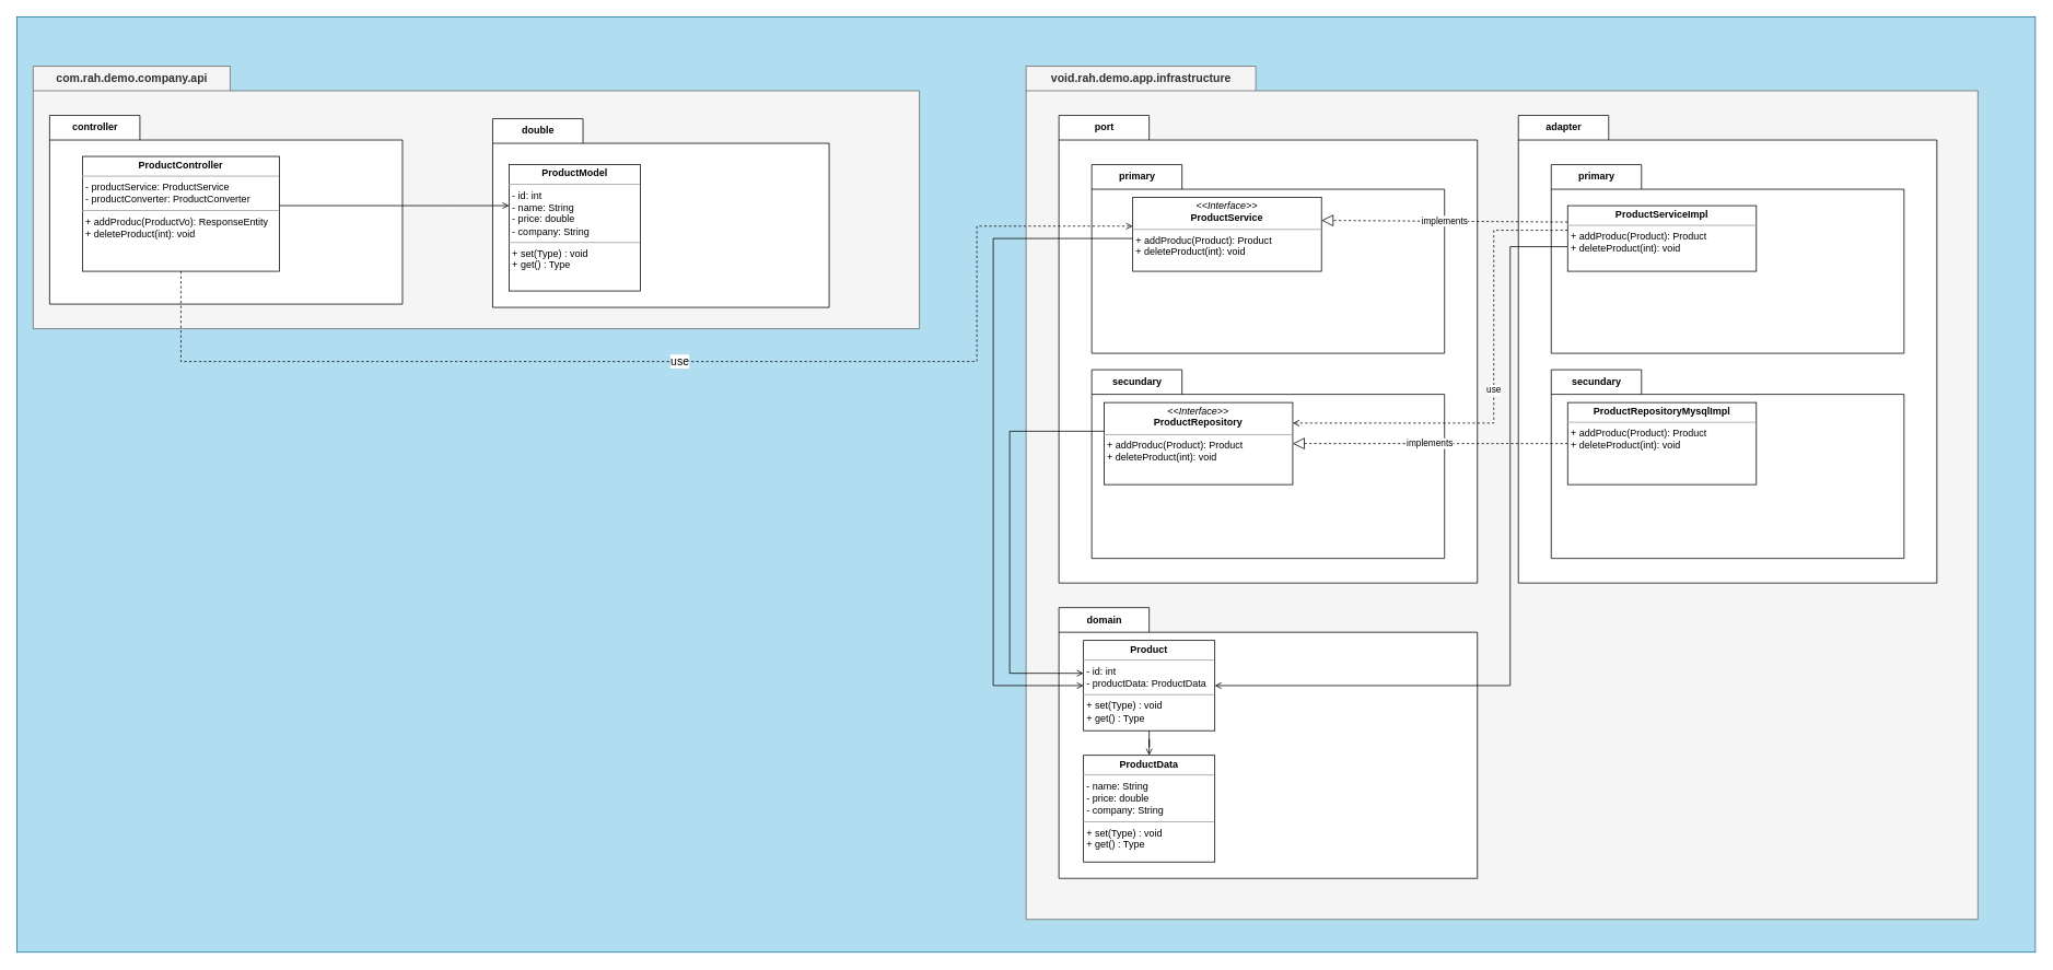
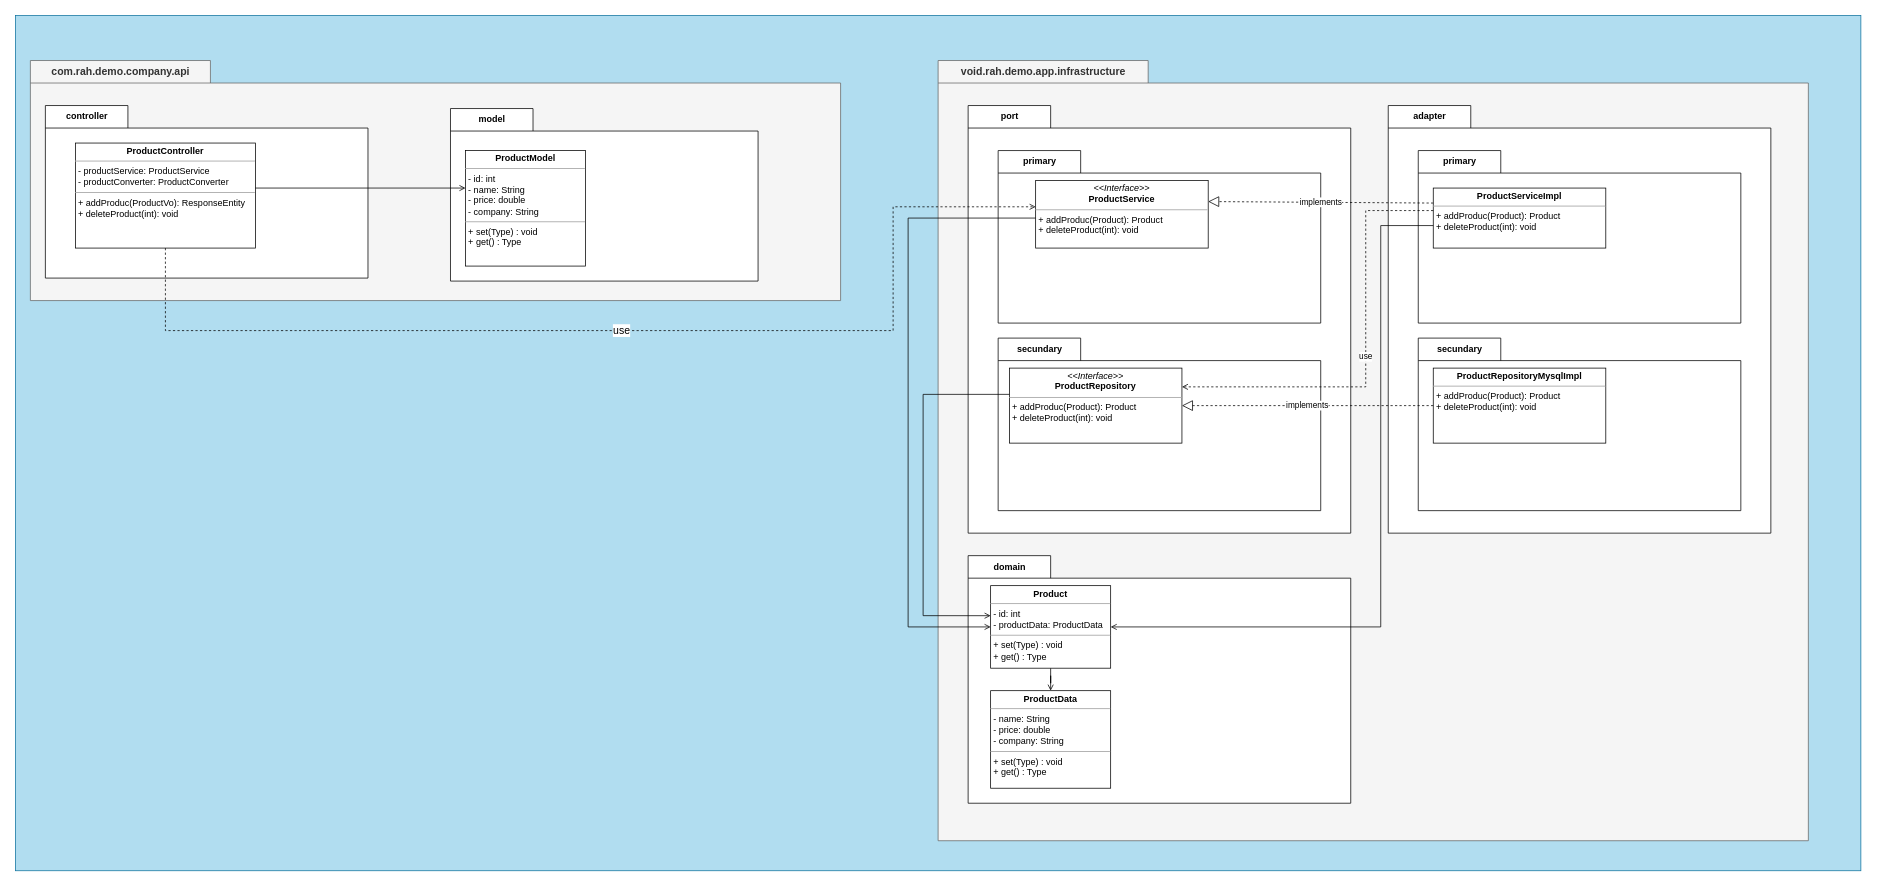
  <mxCell id="0" />
  <mxCell id="1" parent="0" />
  <mxCell id="2" value="" style="rounded=0;whiteSpace=wrap;html=1;fontSize=14;fillColor=#b1ddf0;strokeColor=#10739e;" parent="1" vertex="1"><mxGeometry x="20" y="20" width="2460" height="1140" as="geometry" /></mxCell>
  <mxCell id="3" value="void.rah.demo.app.infrastructure" style="shape=folder;fontStyle=1;tabWidth=280;tabHeight=30;tabPosition=left;html=1;boundedLbl=1;labelInHeader=1;container=1;collapsible=0;recursiveResize=0;fontSize=14;fillColor=#f5f5f5;fontColor=#333333;strokeColor=#666666;" parent="1" vertex="1"><mxGeometry x="1250" y="80" width="1160" height="1040" as="geometry" /></mxCell>
  <mxCell id="4" value="port" style="shape=folder;fontStyle=1;tabWidth=110;tabHeight=30;tabPosition=left;html=1;boundedLbl=1;labelInHeader=1;container=1;collapsible=0;recursiveResize=0;" parent="3" vertex="1"><mxGeometry x="40" y="60" width="510" height="570" as="geometry" /></mxCell>
  <mxCell id="5" value="primary" style="shape=folder;fontStyle=1;tabWidth=110;tabHeight=30;tabPosition=left;html=1;boundedLbl=1;labelInHeader=1;container=1;collapsible=0;" parent="4" vertex="1"><mxGeometry x="40" y="60" width="430" height="230" as="geometry" /></mxCell>
  <mxCell id="6" value="" style="html=1;strokeColor=none;resizeWidth=1;resizeHeight=1;fillColor=none;part=1;connectable=0;allowArrows=0;deletable=0;" parent="5" vertex="1"><mxGeometry width="430.0" height="161" relative="1" as="geometry"><mxPoint y="30" as="offset" /></mxGeometry></mxCell>
  <mxCell id="7" value="&lt;p style=&quot;margin:0px;margin-top:4px;text-align:center;&quot;&gt;&lt;i&gt;&amp;lt;&amp;lt;Interface&amp;gt;&amp;gt;&lt;/i&gt;&lt;br&gt;&lt;b&gt;ProductService&lt;/b&gt;&lt;/p&gt;&lt;hr size=&quot;1&quot;&gt;&lt;p style=&quot;margin:0px;margin-left:4px;&quot;&gt;&lt;/p&gt;&lt;p style=&quot;margin:0px;margin-left:4px;&quot;&gt;+ addProduc(Product): Product&lt;/p&gt;&lt;p style=&quot;margin:0px;margin-left:4px;&quot;&gt;+ deleteProduct(int): void&lt;br&gt;&lt;/p&gt;" style="verticalAlign=top;align=left;overflow=fill;fontSize=12;fontFamily=Helvetica;html=1;" parent="5" vertex="1"><mxGeometry x="50" y="40" width="230" height="90" as="geometry" /></mxCell>
  <mxCell id="8" value="secundary" style="shape=folder;fontStyle=1;tabWidth=110;tabHeight=30;tabPosition=left;html=1;boundedLbl=1;labelInHeader=1;container=1;collapsible=0;" parent="4" vertex="1"><mxGeometry x="40" y="310" width="430" height="230" as="geometry" /></mxCell>
  <mxCell id="9" value="" style="html=1;strokeColor=none;resizeWidth=1;resizeHeight=1;fillColor=none;part=1;connectable=0;allowArrows=0;deletable=0;" parent="8" vertex="1"><mxGeometry width="430" height="161" relative="1" as="geometry"><mxPoint y="30" as="offset" /></mxGeometry></mxCell>
  <mxCell id="10" value="&lt;p style=&quot;margin:0px;margin-top:4px;text-align:center;&quot;&gt;&lt;i&gt;&amp;lt;&amp;lt;Interface&amp;gt;&amp;gt;&lt;/i&gt;&lt;br&gt;&lt;b&gt;ProductRepository&lt;/b&gt;&lt;/p&gt;&lt;hr size=&quot;1&quot;&gt;&lt;p style=&quot;margin:0px;margin-left:4px;&quot;&gt;&lt;/p&gt;&lt;p style=&quot;margin:0px;margin-left:4px;&quot;&gt;+ addProduc(Product): Product&lt;/p&gt;&lt;p style=&quot;margin:0px;margin-left:4px;&quot;&gt;+ deleteProduct(int): void&lt;br&gt;&lt;/p&gt;" style="verticalAlign=top;align=left;overflow=fill;fontSize=12;fontFamily=Helvetica;html=1;" parent="8" vertex="1"><mxGeometry x="15" y="40" width="230" height="100" as="geometry" /></mxCell>
  <mxCell id="11" value="adapter" style="shape=folder;fontStyle=1;tabWidth=110;tabHeight=30;tabPosition=left;html=1;boundedLbl=1;labelInHeader=1;container=1;collapsible=0;recursiveResize=0;" parent="3" vertex="1"><mxGeometry x="600" y="60" width="510" height="570" as="geometry" /></mxCell>
  <mxCell id="12" value="primary" style="shape=folder;fontStyle=1;tabWidth=110;tabHeight=30;tabPosition=left;html=1;boundedLbl=1;labelInHeader=1;container=1;collapsible=0;" parent="11" vertex="1"><mxGeometry x="40" y="60" width="430" height="230" as="geometry" /></mxCell>
  <mxCell id="13" value="" style="html=1;strokeColor=none;resizeWidth=1;resizeHeight=1;fillColor=none;part=1;connectable=0;allowArrows=0;deletable=0;" parent="12" vertex="1"><mxGeometry width="430.0" height="161" relative="1" as="geometry"><mxPoint y="30" as="offset" /></mxGeometry></mxCell>
  <mxCell id="14" value="&lt;p style=&quot;margin:0px;margin-top:4px;text-align:center;&quot;&gt;&lt;b&gt;ProductServiceImpl&lt;/b&gt;&lt;/p&gt;&lt;hr size=&quot;1&quot;&gt;&lt;p style=&quot;margin:0px;margin-left:4px;&quot;&gt;&lt;/p&gt;&lt;p style=&quot;margin:0px;margin-left:4px;&quot;&gt;+ addProduc(Product): Product&lt;/p&gt;&lt;p style=&quot;margin:0px;margin-left:4px;&quot;&gt;+ deleteProduct(int): void&lt;br&gt;&lt;/p&gt;" style="verticalAlign=top;align=left;overflow=fill;fontSize=12;fontFamily=Helvetica;html=1;" parent="12" vertex="1"><mxGeometry x="20" y="50" width="230" height="80" as="geometry" /></mxCell>
  <mxCell id="15" value="secundary" style="shape=folder;fontStyle=1;tabWidth=110;tabHeight=30;tabPosition=left;html=1;boundedLbl=1;labelInHeader=1;container=1;collapsible=0;" parent="11" vertex="1"><mxGeometry x="40" y="310" width="430" height="230" as="geometry" /></mxCell>
  <mxCell id="16" value="" style="html=1;strokeColor=none;resizeWidth=1;resizeHeight=1;fillColor=none;part=1;connectable=0;allowArrows=0;deletable=0;" parent="15" vertex="1"><mxGeometry width="430" height="161" relative="1" as="geometry"><mxPoint y="30" as="offset" /></mxGeometry></mxCell>
  <mxCell id="17" value="&lt;p style=&quot;margin:0px;margin-top:4px;text-align:center;&quot;&gt;&lt;b&gt;ProductRepositoryMysqlImpl&lt;/b&gt;&lt;/p&gt;&lt;hr size=&quot;1&quot;&gt;&lt;p style=&quot;margin:0px;margin-left:4px;&quot;&gt;&lt;/p&gt;&lt;p style=&quot;margin:0px;margin-left:4px;&quot;&gt;+ addProduc(Product): Product&lt;/p&gt;&lt;p style=&quot;margin:0px;margin-left:4px;&quot;&gt;+ deleteProduct(int): void&lt;br&gt;&lt;/p&gt;" style="verticalAlign=top;align=left;overflow=fill;fontSize=12;fontFamily=Helvetica;html=1;" parent="15" vertex="1"><mxGeometry x="20" y="40" width="230" height="100" as="geometry" /></mxCell>
  <mxCell id="18" value="domain" style="shape=folder;fontStyle=1;tabWidth=110;tabHeight=30;tabPosition=left;html=1;boundedLbl=1;labelInHeader=1;container=1;collapsible=0;recursiveResize=0;" parent="3" vertex="1"><mxGeometry x="40" y="660" width="510" height="330" as="geometry" /></mxCell>
  <mxCell id="19" style="edgeStyle=orthogonalEdgeStyle;rounded=0;orthogonalLoop=1;jettySize=auto;html=1;entryX=0.5;entryY=0;entryDx=0;entryDy=0;fontSize=14;endArrow=open;endFill=0;" parent="18" source="20" target="21" edge="1"><mxGeometry relative="1" as="geometry" /></mxCell>
  <mxCell id="20" value="&lt;p style=&quot;margin:0px;margin-top:4px;text-align:center;&quot;&gt;&lt;b&gt;Product&lt;/b&gt;&lt;/p&gt;&lt;hr size=&quot;1&quot;&gt;&lt;p style=&quot;margin:0px;margin-left:4px;&quot;&gt;- id: int&lt;/p&gt;&lt;p style=&quot;margin:0px;margin-left:4px;&quot;&gt;- productData: ProductData&lt;br&gt;&lt;/p&gt;&lt;hr size=&quot;1&quot;&gt;&lt;p style=&quot;margin:0px;margin-left:4px;&quot;&gt;+ set(Type) : void&lt;/p&gt;&lt;p style=&quot;margin:0px;margin-left:4px;&quot;&gt;+ get() : Type&lt;/p&gt;" style="verticalAlign=top;align=left;overflow=fill;fontSize=12;fontFamily=Helvetica;html=1;" parent="18" vertex="1"><mxGeometry x="30" y="40" width="160" height="110" as="geometry" /></mxCell>
  <mxCell id="21" value="&lt;p style=&quot;margin:0px;margin-top:4px;text-align:center;&quot;&gt;&lt;b&gt;ProductData&lt;/b&gt;&lt;/p&gt;&lt;hr size=&quot;1&quot;&gt;&lt;p style=&quot;margin:0px;margin-left:4px;&quot;&gt;- name: String&lt;/p&gt;&lt;p style=&quot;margin:0px;margin-left:4px;&quot;&gt;- price: double&lt;/p&gt;&lt;p style=&quot;margin:0px;margin-left:4px;&quot;&gt;- company: String&lt;/p&gt;&lt;hr size=&quot;1&quot;&gt;&lt;p style=&quot;margin: 0px 0px 0px 4px;&quot;&gt;+ set(Type) : void&lt;/p&gt;&lt;p style=&quot;margin: 0px 0px 0px 4px;&quot;&gt;+ get() : Type&lt;/p&gt;" style="verticalAlign=top;align=left;overflow=fill;fontSize=12;fontFamily=Helvetica;html=1;" parent="18" vertex="1"><mxGeometry x="30" y="180" width="160" height="130" as="geometry" /></mxCell>
  <mxCell id="22" style="edgeStyle=orthogonalEdgeStyle;rounded=0;orthogonalLoop=1;jettySize=auto;html=1;entryX=0;entryY=0.5;entryDx=0;entryDy=0;fontSize=14;endArrow=open;endFill=0;" parent="3" source="7" target="20" edge="1"><mxGeometry relative="1" as="geometry"><Array as="points"><mxPoint x="-40" y="210" /><mxPoint x="-40" y="755" /></Array></mxGeometry></mxCell>
  <mxCell id="23" style="edgeStyle=orthogonalEdgeStyle;rounded=0;orthogonalLoop=1;jettySize=auto;html=1;entryX=1;entryY=0.5;entryDx=0;entryDy=0;fontSize=14;endArrow=open;endFill=0;" parent="3" source="14" target="20" edge="1"><mxGeometry relative="1" as="geometry"><Array as="points"><mxPoint x="590" y="220" /><mxPoint x="590" y="755" /></Array></mxGeometry></mxCell>
  <mxCell id="24" style="edgeStyle=orthogonalEdgeStyle;rounded=0;orthogonalLoop=1;jettySize=auto;html=1;entryX=0;entryY=0.364;entryDx=0;entryDy=0;entryPerimeter=0;endArrow=open;endFill=0;" parent="3" source="10" target="20" edge="1"><mxGeometry relative="1" as="geometry"><Array as="points"><mxPoint x="-20" y="445" /><mxPoint x="-20" y="740" /></Array></mxGeometry></mxCell>
  <mxCell id="25" value="implements" style="endArrow=block;dashed=1;endFill=0;endSize=12;html=1;rounded=0;exitX=0;exitY=0.5;exitDx=0;exitDy=0;" parent="3" source="17" target="10" edge="1"><mxGeometry width="160" relative="1" as="geometry"><mxPoint x="570" y="470" as="sourcePoint" /><mxPoint x="730" y="470" as="targetPoint" /></mxGeometry></mxCell>
  <mxCell id="26" value="implements" style="endArrow=block;dashed=1;endFill=0;endSize=12;html=1;rounded=0;exitX=0;exitY=0.25;exitDx=0;exitDy=0;" parent="3" source="14" edge="1"><mxGeometry width="160" relative="1" as="geometry"><mxPoint x="560" y="280" as="sourcePoint" /><mxPoint x="360" y="188" as="targetPoint" /></mxGeometry></mxCell>
  <mxCell id="27" value="use" style="edgeStyle=orthogonalEdgeStyle;rounded=0;orthogonalLoop=1;jettySize=auto;html=1;entryX=1;entryY=0.25;entryDx=0;entryDy=0;dashed=1;endArrow=open;endFill=0;" parent="3" source="14" target="10" edge="1"><mxGeometry relative="1" as="geometry"><Array as="points"><mxPoint x="570" y="200" /><mxPoint x="570" y="435" /></Array></mxGeometry></mxCell>
  <mxCell id="28" value="com.rah.demo.company.api" style="shape=folder;fontStyle=1;tabWidth=240;tabHeight=30;tabPosition=left;html=1;boundedLbl=1;labelInHeader=1;container=1;collapsible=0;recursiveResize=0;fontSize=14;fillColor=#f5f5f5;fontColor=#333333;strokeColor=#666666;" parent="1" vertex="1"><mxGeometry x="40" y="80" width="1080" height="320" as="geometry" /></mxCell>
  <mxCell id="29" value="controller" style="shape=folder;fontStyle=1;tabWidth=110;tabHeight=30;tabPosition=left;html=1;boundedLbl=1;labelInHeader=1;container=1;collapsible=0;" parent="28" vertex="1"><mxGeometry x="20" y="60" width="430" height="230" as="geometry" /></mxCell>
  <mxCell id="30" value="" style="html=1;strokeColor=none;resizeWidth=1;resizeHeight=1;fillColor=none;part=1;connectable=0;allowArrows=0;deletable=0;" parent="29" vertex="1"><mxGeometry width="430.0" height="161" relative="1" as="geometry"><mxPoint y="30" as="offset" /></mxGeometry></mxCell>
  <mxCell id="31" value="&lt;p style=&quot;margin:0px;margin-top:4px;text-align:center;&quot;&gt;&lt;b&gt;ProductController&lt;/b&gt;&lt;/p&gt;&lt;hr size=&quot;1&quot;&gt;&lt;p style=&quot;margin:0px;margin-left:4px;&quot;&gt;- productService: ProductService&lt;/p&gt;&lt;p style=&quot;margin:0px;margin-left:4px;&quot;&gt;- productConverter: ProductConverter&lt;/p&gt;&lt;hr size=&quot;1&quot;&gt;&lt;p style=&quot;margin:0px;margin-left:4px;&quot;&gt;+ addProduc(ProductVo): ResponseEntity&lt;/p&gt;&lt;p style=&quot;margin:0px;margin-left:4px;&quot;&gt;+ deleteProduct(int): void&lt;/p&gt;" style="verticalAlign=top;align=left;overflow=fill;fontSize=12;fontFamily=Helvetica;html=1;" parent="29" vertex="1"><mxGeometry x="40" y="50" width="240" height="140" as="geometry" /></mxCell>
- <mxCell id="32" value="double" style="shape=folder;fontStyle=1;tabWidth=110;tabHeight=30;tabPosition=left;html=1;boundedLbl=1;labelInHeader=1;container=1;collapsible=0;" parent="28" vertex="1"><mxGeometry x="560" y="64" width="410" height="230" as="geometry" /></mxCell>
+ <mxCell id="32" value="model" style="shape=folder;fontStyle=1;tabWidth=110;tabHeight=30;tabPosition=left;html=1;boundedLbl=1;labelInHeader=1;container=1;collapsible=0;" parent="28" vertex="1"><mxGeometry x="560" y="64" width="410" height="230" as="geometry" /></mxCell>
  <mxCell id="33" value="" style="html=1;strokeColor=none;resizeWidth=1;resizeHeight=1;fillColor=none;part=1;connectable=0;allowArrows=0;deletable=0;" parent="32" vertex="1"><mxGeometry width="410" height="161" relative="1" as="geometry"><mxPoint y="30" as="offset" /></mxGeometry></mxCell>
  <mxCell id="34" value="&lt;p style=&quot;margin:0px;margin-top:4px;text-align:center;&quot;&gt;&lt;b&gt;ProductModel&lt;/b&gt;&lt;/p&gt;&lt;hr size=&quot;1&quot;&gt;&lt;p style=&quot;margin:0px;margin-left:4px;&quot;&gt;- id: int&lt;/p&gt;&lt;p style=&quot;margin:0px;margin-left:4px;&quot;&gt;- name: String&lt;/p&gt;&lt;p style=&quot;margin:0px;margin-left:4px;&quot;&gt;- price: double&lt;/p&gt;&lt;p style=&quot;margin:0px;margin-left:4px;&quot;&gt;- company: String&lt;/p&gt;&lt;hr size=&quot;1&quot;&gt;&lt;p style=&quot;margin: 0px 0px 0px 4px;&quot;&gt;+ set(Type) : void&lt;/p&gt;&lt;p style=&quot;margin: 0px 0px 0px 4px;&quot;&gt;+ get() : Type&lt;/p&gt;" style="verticalAlign=top;align=left;overflow=fill;fontSize=12;fontFamily=Helvetica;html=1;" parent="32" vertex="1"><mxGeometry x="20" y="56" width="160" height="154" as="geometry" /></mxCell>
  <mxCell id="35" style="edgeStyle=orthogonalEdgeStyle;rounded=0;orthogonalLoop=1;jettySize=auto;html=1;fontSize=14;endArrow=open;endFill=0;" parent="28" source="31" target="34" edge="1"><mxGeometry relative="1" as="geometry"><Array as="points"><mxPoint x="510" y="170" /><mxPoint x="510" y="170" /></Array></mxGeometry></mxCell>
  <mxCell id="36" value="use" style="edgeStyle=orthogonalEdgeStyle;rounded=0;orthogonalLoop=1;jettySize=auto;html=1;fontSize=14;endArrow=open;endFill=0;dashed=1;" parent="1" source="31" target="7" edge="1"><mxGeometry relative="1" as="geometry"><Array as="points"><mxPoint x="220" y="440" /><mxPoint x="1190" y="440" /><mxPoint x="1190" y="275" /></Array></mxGeometry></mxCell>
